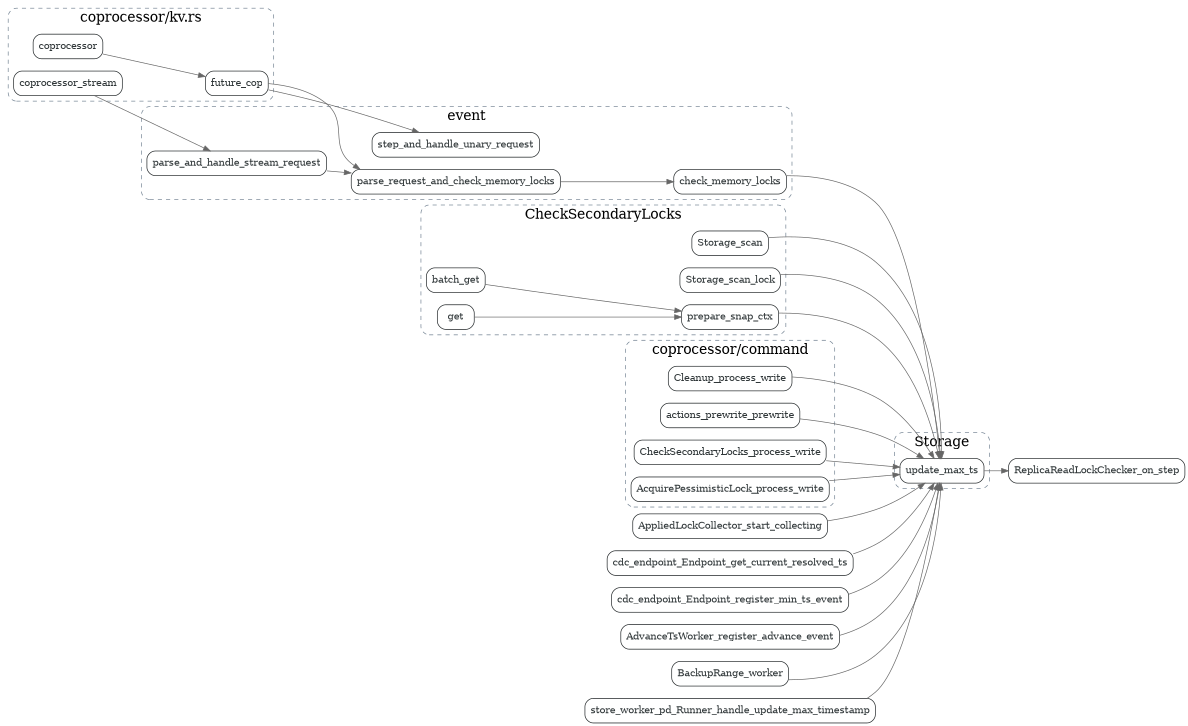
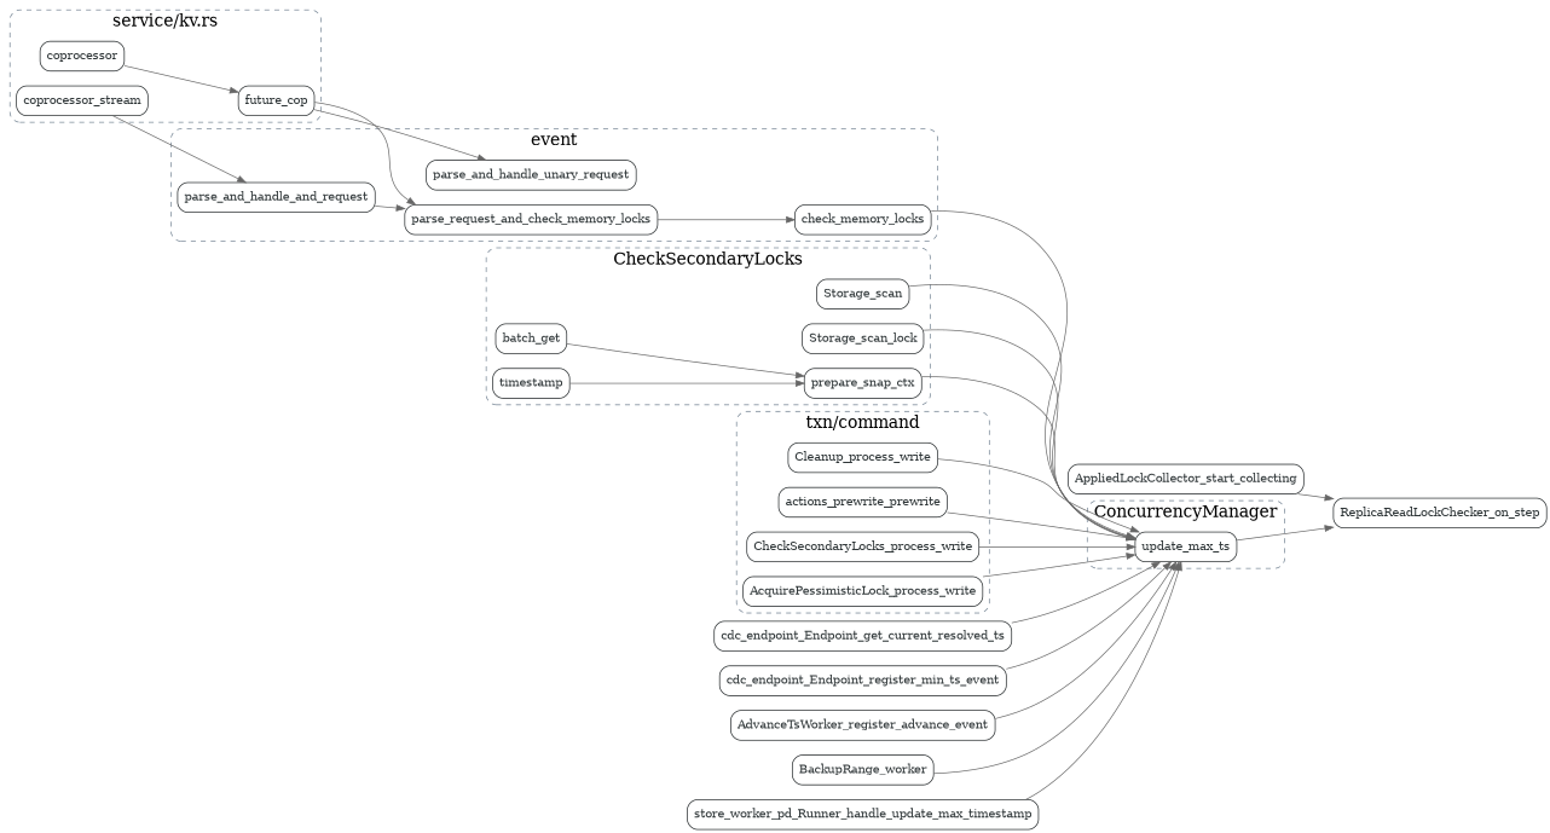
  digraph {
    newrank=true
    rankdir=LR
    node [color="#1c2123" fontcolor="#2f3638" shape=box style=rounded]
    edge [color=gray40]
    update_max_ts
    check_memory_locks
-   parse_and_handle_stream_request
+   parse_and_handle_stream_request [label=parse_and_handle_and_request]
    parse_request_and_check_memory_locks
-   parse_and_handle_unary_request [label=step_and_handle_unary_request]
+   parse_and_handle_unary_request
    Storage_scan
    Storage_scan_lock
    prepare_snap_ctx
    batch_get
-   get
+   get [label=timestamp]
    coprocessor
    future_cop
    coprocessor_stream
    Cleanup_process_write
    actions_prewrite_prewrite
    CheckSecondaryLocks_process_write
    AcquirePessimisticLock_process_write
    ReplicaReadLockChecker_on_step
    AppliedLockCollector_start_collecting
    cdc_endpoint_Endpoint_get_current_resolved_ts
    cdc_endpoint_Endpoint_register_min_ts_event
    AdvanceTsWorker_register_advance_event
    n23 [label=BackupRange_worker]
    store_worker_pd_Runner_handle_update_max_timestamp
    subgraph cluster_1 {
      color=slategrey
      fontsize=20
-     label=Storage
+     label=ConcurrencyManager
      style="rounded,dashed"
      update_max_ts
    }
    subgraph cluster_2 {
      color=slategrey
      fontsize=20
      label=event
      style="rounded,dashed"
      check_memory_locks
      parse_and_handle_stream_request
      parse_request_and_check_memory_locks
      parse_and_handle_unary_request
    }
    subgraph cluster_3 {
      color=slategrey
      fontsize=20
      label=CheckSecondaryLocks
      style="rounded,dashed"
      Storage_scan
      Storage_scan_lock
      prepare_snap_ctx
      batch_get
      get
    }
    subgraph cluster_4 {
      color=slategrey
      fontsize=20
-     label="coprocessor/kv.rs"
+     label="service/kv.rs"
      style="rounded,dashed"
      coprocessor
      future_cop
      coprocessor_stream
    }
    subgraph cluster_5 {
      color=slategrey
      fontsize=20
-     label="coprocessor/command"
+     label="txn/command"
      style="rounded,dashed"
      Cleanup_process_write
      actions_prewrite_prewrite
      CheckSecondaryLocks_process_write
      AcquirePessimisticLock_process_write
    }
    update_max_ts -> ReplicaReadLockChecker_on_step
    check_memory_locks -> update_max_ts
    parse_and_handle_stream_request -> parse_request_and_check_memory_locks
    parse_request_and_check_memory_locks -> check_memory_locks
    Storage_scan -> update_max_ts
    Storage_scan_lock -> update_max_ts
    prepare_snap_ctx -> update_max_ts
    batch_get -> prepare_snap_ctx
    get -> prepare_snap_ctx
    coprocessor -> future_cop
    future_cop -> parse_request_and_check_memory_locks
    future_cop -> parse_and_handle_unary_request
    coprocessor_stream -> parse_and_handle_stream_request
    Cleanup_process_write -> update_max_ts
    actions_prewrite_prewrite -> update_max_ts
    CheckSecondaryLocks_process_write -> update_max_ts
    AcquirePessimisticLock_process_write -> update_max_ts
-   AppliedLockCollector_start_collecting -> update_max_ts
+   AppliedLockCollector_start_collecting -> ReplicaReadLockChecker_on_step
    cdc_endpoint_Endpoint_get_current_resolved_ts -> update_max_ts
    cdc_endpoint_Endpoint_register_min_ts_event -> update_max_ts
    AdvanceTsWorker_register_advance_event -> update_max_ts
    n23 -> update_max_ts
    store_worker_pd_Runner_handle_update_max_timestamp -> update_max_ts
  }
